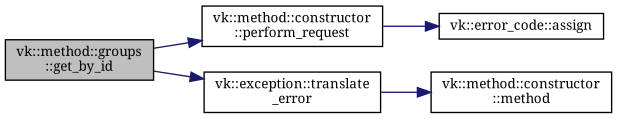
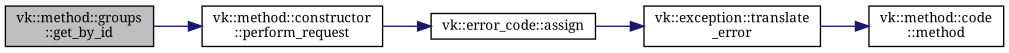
  digraph {
    fontname="Noto Serif"
    rankdir=LR
    node [color=black fillcolor=white fontname="Noto Serif" fontsize=10 shape=record style=filled]
    edge [color=midnightblue fontname="Noto Serif" fontsize=10 labelfontname=Helvetica labelfontsize=10 style=solid]
    n1 [fillcolor=grey75 fontcolor=black height=0.2 label="vk::method::groups\l::get_by_id" width=0.4]
    n2 [height=0.2 label="vk::method::constructor\l::perform_request" width=0.4]
    n3 [height=0.2 label="vk::exception::translate\l_error" width=0.4]
    n4 [height=0.2 label="vk::error_code::assign" width=0.4]
-   n5 [height=0.2 label="vk::method::constructor\l::method" width=0.4]
+   n5 [height=0.2 label="vk::method::code\l::method" width=0.4]
    n1 -> n2
-   n1 -> n3
+   n4 -> n3
    n2 -> n4
    n3 -> n5
  }
